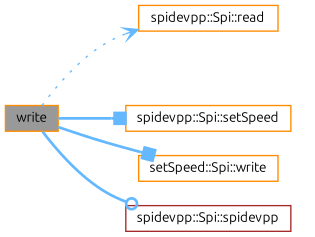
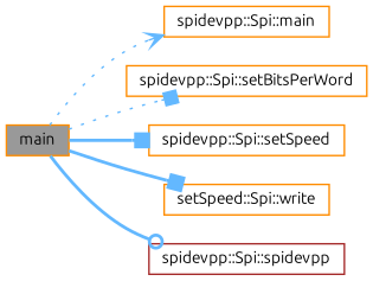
  digraph {
    fontname=Ubuntu
    rankdir=LR
    node [color=darkorange fillcolor=white fontname=Ubuntu fontsize=10 shape=box style=filled]
    edge [arrowhead=box color=steelblue1 fontname=Ubuntu fontsize=10 labelfontname=Helvetica labelfontsize=10 style=bold]
-   n1 [fillcolor=grey60 fontcolor=black height=0.2 label=write width=0.4]
-   n2 [height=0.2 label="spidevpp::Spi::read" width=0.4]
+   n1 [fillcolor=grey60 fontcolor=black height=0.2 label=main width=0.4]
+   n2 [height=0.2 label="spidevpp::Spi::main" width=0.4]
+   n3 [height=0.2 label="spidevpp::Spi::setBitsPerWord" width=0.4]
    n4 [height=0.2 label="spidevpp::Spi::setSpeed" width=0.4]
    n5 [height=0.2 label="setSpeed::Spi::write" width=0.4]
    n6 [color=brown height=0.2 label="spidevpp::Spi::spidevpp" width=0.4]
    n1 -> n2 [arrowhead=vee style=dotted]
+   n1 -> n3 [style=dotted]
    n1 -> n4
    n1 -> n5
    n1 -> n6 [arrowhead=odot]
  }
